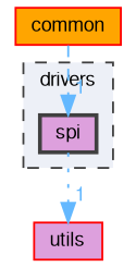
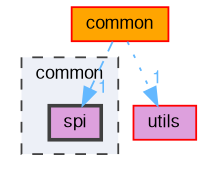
  digraph {
    compound=true
    node [color=red fillcolor=plum fontname=FreeSans fontsize=10 shape=box style=filled]
    edge [color=steelblue1 fontcolor=steelblue1 fontname=FreeSans fontsize=10 headlabel=1 labeldistance=1.5 labelfontname=FreeSans labelfontsize=10]
    n1 [color=grey25 height=0.2 label=spi style="filled,bold" width=0.4]
    n2 [height=0.2 label=utils width=0.4]
    n3 [fillcolor=orange height=0.2 label=common width=0.4]
    subgraph cluster_1 {
      bgcolor="#edf0f7"
      fontname=FreeSans
      fontsize=10
-     label=drivers
+     label=common
      pencolor=grey25
      style="filled,dashed"
      n1
    }
-   n1 -> n2 [style=dotted]
+   n3 -> n2 [style=dotted]
    n3 -> n1 [style=dashed]
  }
